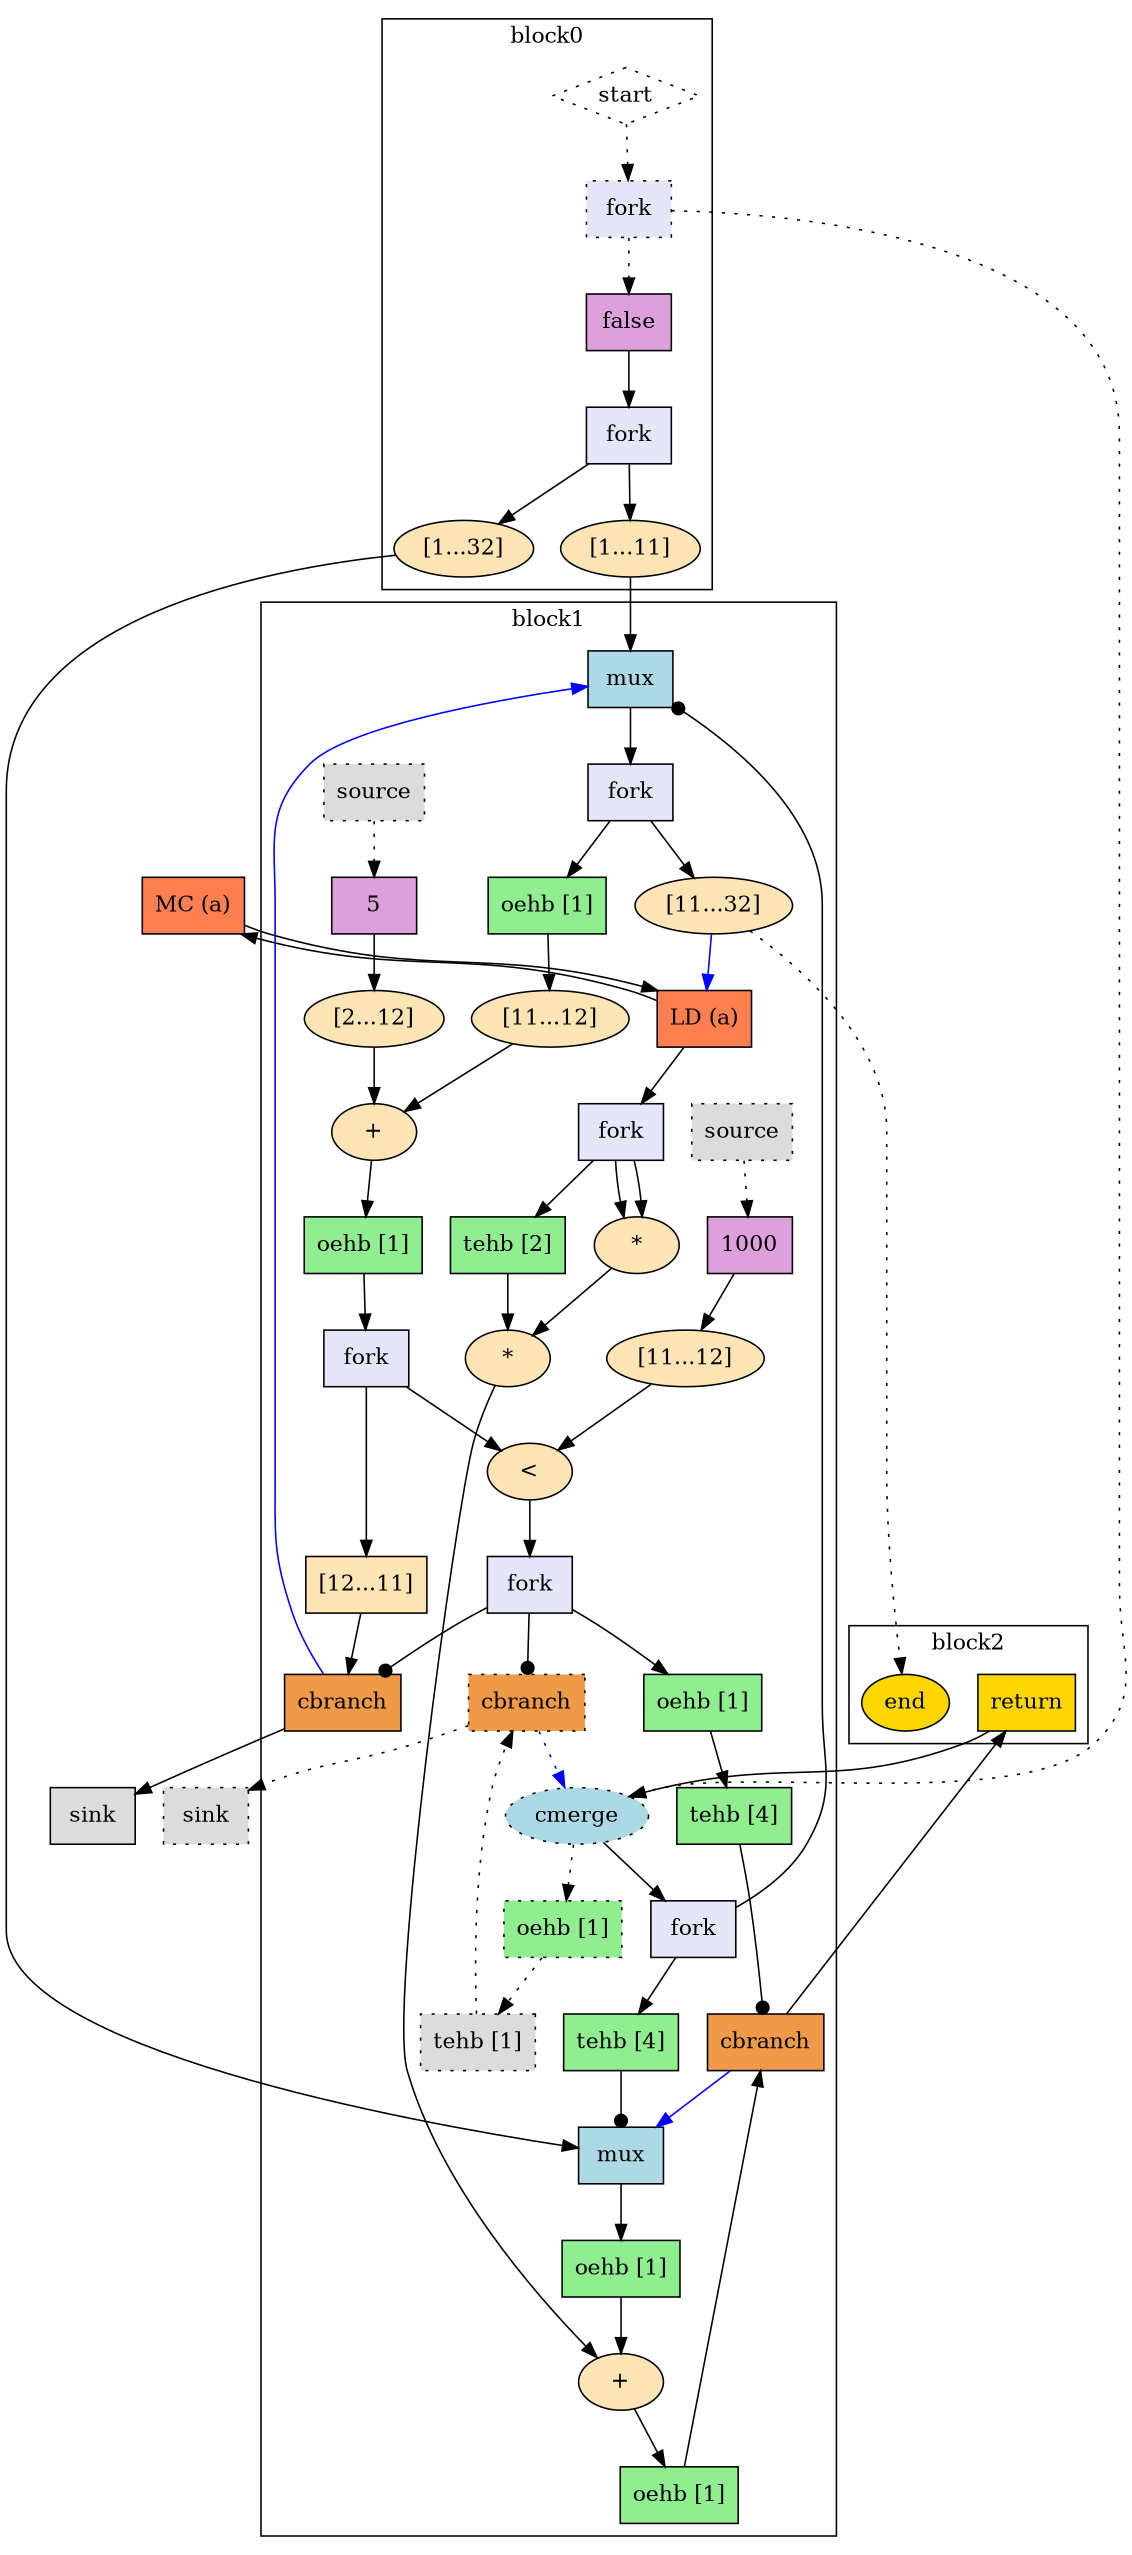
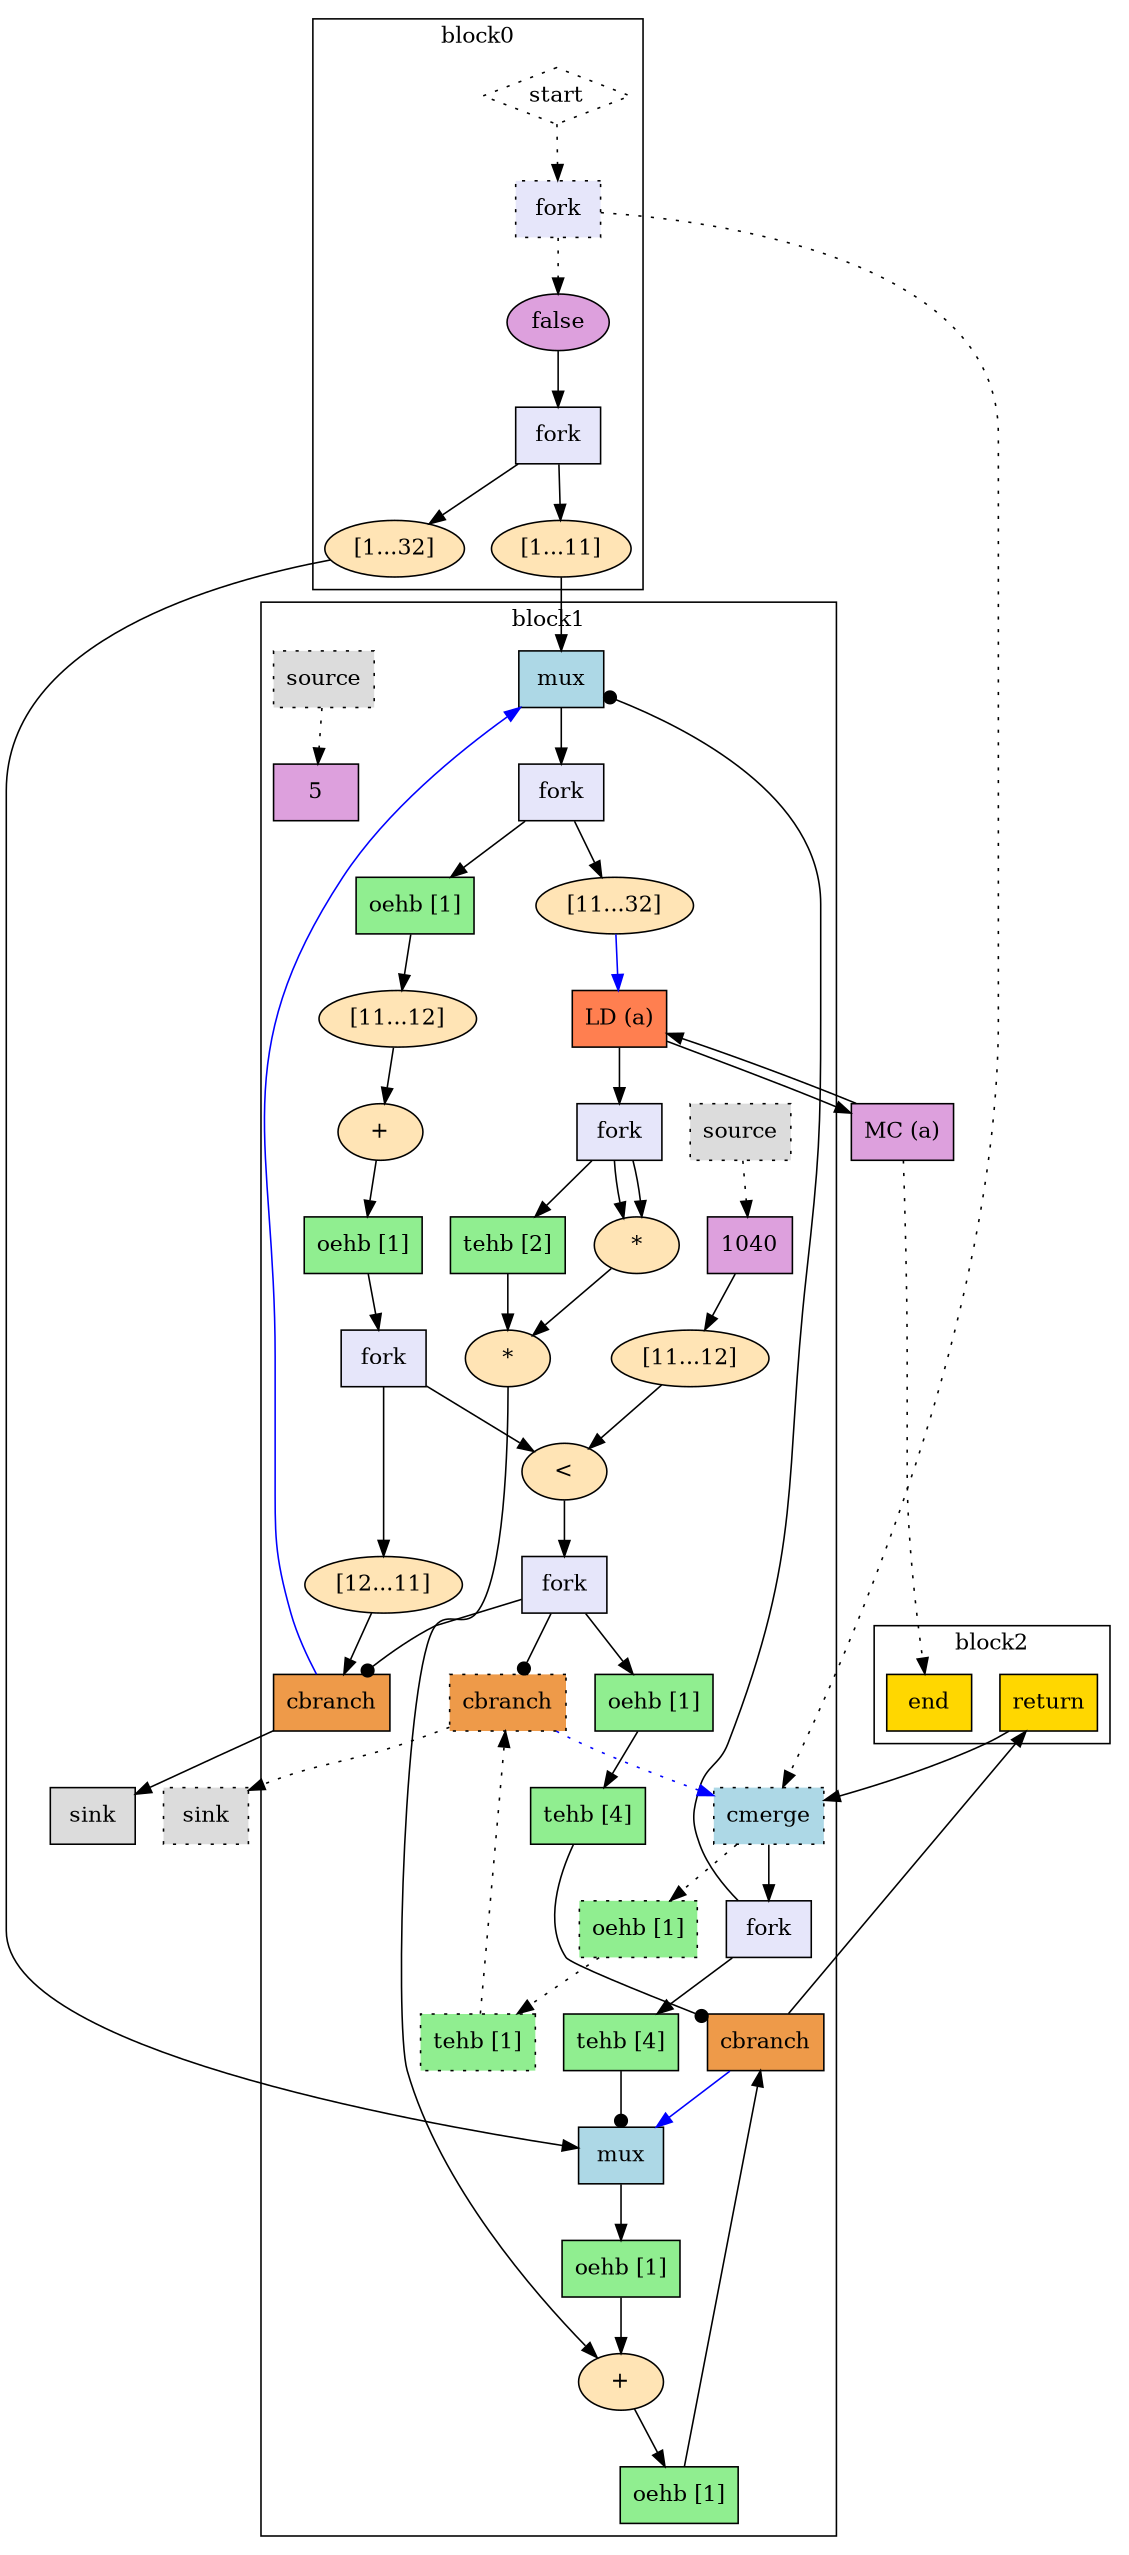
  digraph {
    compound=true
    splines=spline
    node [mlir_op="handshake.fork" shape=box style=filled fillcolor=moccasin]
    edge [arrowhead=normal arrowtail=none dir=both style=solid]
    n1 [label=start mlir_op="handshake.func" shape=diamond style=dotted fillcolor=""]
    n2 [fillcolor=lavender label=fork style="filled, dotted"]
-   n3 [fillcolor=plum label=false mlir_op="handshake.constant"]
+   n3 [fillcolor=plum label=false mlir_op="handshake.constant" shape=ellipse]
    n4 [fillcolor=lavender label=fork]
    n5 [label="[1...11]" mlir_op="arith.extsi" shape=oval]
    n6 [label="[1...32]" mlir_op="arith.extsi" shape=oval]
    n7 [fillcolor=lightblue label=mux mlir_op="handshake.mux"]
    n8 [fillcolor=lavender label=fork]
    n9 [fillcolor=lightgreen label="oehb [1]" mlir_op="handshake.oehb"]
    n10 [label="[11...32]" mlir_op="arith.extsi" shape=oval]
    n11 [label="[11...12]" mlir_op="arith.extsi" shape=oval]
    n12 [label="+" mlir_op="arith.addi" shape=oval]
    n13 [fillcolor=coral label="LD (a)" mlir_op="handshake.mc_load"]
    n14 [fillcolor=lightgreen label="tehb [4]" mlir_op="handshake.tehb"]
    n15 [fillcolor=lightblue label=mux mlir_op="handshake.mux"]
    n16 [fillcolor=lightgreen label="oehb [1]" mlir_op="handshake.oehb"]
-   n17 [fillcolor=lightblue label=cmerge mlir_op="handshake.control_merge" shape=ellipse style="filled, dotted"]
+   n17 [fillcolor=lightblue label=cmerge mlir_op="handshake.control_merge" style="filled, dotted"]
    n18 [fillcolor=lavender label=fork]
    n19 [fillcolor=lightgreen label="oehb [1]" mlir_op="handshake.oehb" style="filled, dotted"]
    n20 [fillcolor=gainsboro label=source mlir_op="handshake.source" style="filled, dotted"]
-   n21 [fillcolor=plum label=1000 mlir_op="handshake.constant"]
+   n21 [fillcolor=plum label=1040 mlir_op="handshake.constant"]
    n22 [label="[11...12]" mlir_op="arith.extsi" shape=oval]
    n23 [label="<" mlir_op="arith.cmpi<" shape=oval]
    n24 [fillcolor=gainsboro label=source mlir_op="handshake.source" style="filled, dotted"]
    n25 [fillcolor=plum label=5 mlir_op="handshake.constant"]
-   n26 [label="[2...12]" mlir_op="arith.extsi" shape=oval]
    n27 [fillcolor=lavender label=fork]
    n28 [label="*" mlir_op="arith.muli" shape=oval]
    n29 [fillcolor=lightgreen label="tehb [2]" mlir_op="handshake.tehb"]
    n30 [label="*" mlir_op="arith.muli" shape=oval]
    n31 [label="+" mlir_op="arith.addi" shape=oval]
    n32 [fillcolor=lightgreen label="oehb [1]" mlir_op="handshake.oehb"]
    n33 [fillcolor=lightgreen label="oehb [1]" mlir_op="handshake.oehb"]
    n34 [fillcolor=lavender label=fork]
-   n35 [label="[12...11]" mlir_op="arith.trunci"]
+   n35 [label="[12...11]" mlir_op="arith.trunci" shape=oval]
    n36 [fillcolor=tan2 label=cbranch mlir_op="handshake.cond_br"]
    n37 [fillcolor=lavender label=fork]
    n38 [fillcolor=lightgreen label="oehb [1]" mlir_op="handshake.oehb"]
    n39 [fillcolor=tan2 label=cbranch mlir_op="handshake.cond_br" style="filled, dotted"]
    n40 [fillcolor=tan2 label=cbranch mlir_op="handshake.cond_br"]
    n41 [fillcolor=lightgreen label="tehb [4]" mlir_op="handshake.tehb"]
-   n42 [fillcolor=gainsboro label="tehb [1]" mlir_op="handshake.tehb" style="filled, dotted"]
+   n42 [fillcolor=lightgreen label="tehb [1]" mlir_op="handshake.tehb" style="filled, dotted"]
    n43 [fillcolor=gold label=return mlir_op="handshake.return"]
-   n44 [fillcolor=gold label=end mlir_op="handshake.end" shape=ellipse]
-   n45 [fillcolor=coral label="MC (a)" mlir_op="handshake.mem_controller"]
+   n44 [fillcolor=gold label=end mlir_op="handshake.end"]
+   n45 [fillcolor=plum label="MC (a)" mlir_op="handshake.mem_controller"]
    n46 [fillcolor=gainsboro label=sink mlir_op="handshake.sink"]
    n47 [fillcolor=gainsboro label=sink mlir_op="handshake.sink" style="filled, dotted"]
    subgraph cluster_1 {
      label=block0
      n1
      n2
      n3
      n4
      n5
      n6
    }
    subgraph cluster_2 {
      label=block1
      n7
      n8
      n9
      n10
      n11
      n12
      n13
      n14
      n15
      n16
      n17
      n18
      n19
      n20
      n21
      n22
      n23
      n24
      n25
-     n26
      n27
      n28
      n29
      n30
      n31
      n32
      n33
      n34
      n35
      n36
      n37
      n38
      n39
      n40
      n41
      n42
    }
    subgraph cluster_3 {
      label=block2
      n43
      n44
    }
    n1 -> n2 [style=dotted]
    n2 -> n3 [style=dotted]
    n2 -> n17 [style=dotted]
    n3 -> n4
    n4 -> n5
    n4 -> n6
    n5 -> n7
    n6 -> n15
    n7 -> n8
    n8 -> n9
    n8 -> n10
    n9 -> n11
    n10 -> n13 [color=blue]
    n11 -> n12
    n12 -> n33
    n13 -> n27
    n13 -> n45
    n14 -> n15 [arrowhead=dot]
    n15 -> n16
    n16 -> n31
    n17 -> n18
    n17 -> n19 [style=dotted]
    n18 -> n7 [arrowhead=dot]
    n18 -> n14
    n19 -> n42 [style=dotted]
    n20 -> n21 [style=dotted]
    n21 -> n22
    n22 -> n23
    n23 -> n37
    n24 -> n25 [style=dotted]
-   n25 -> n26
-   n26 -> n12
    n27 -> n28
    n27 -> n28
    n27 -> n29
    n28 -> n30
    n29 -> n30
    n30 -> n31
    n31 -> n32
    n32 -> n40
    n33 -> n34
    n34 -> n23
    n34 -> n35
    n35 -> n36
    n36 -> n7 [color=blue]
    n36 -> n46
    n37 -> n36 [arrowhead=dot]
    n37 -> n38
    n37 -> n39 [arrowhead=dot]
    n38 -> n41
    n39 -> n17 [color=blue style=dotted]
    n39 -> n47 [style=dotted]
    n40 -> n15 [color=blue]
    n40 -> n43
    n41 -> n40 [arrowhead=dot]
    n42 -> n39 [style=dotted]
    n43 -> n17
    n45 -> n13
-   n10 -> n44 [style=dotted]
+   n45 -> n44 [style=dotted]
  }
